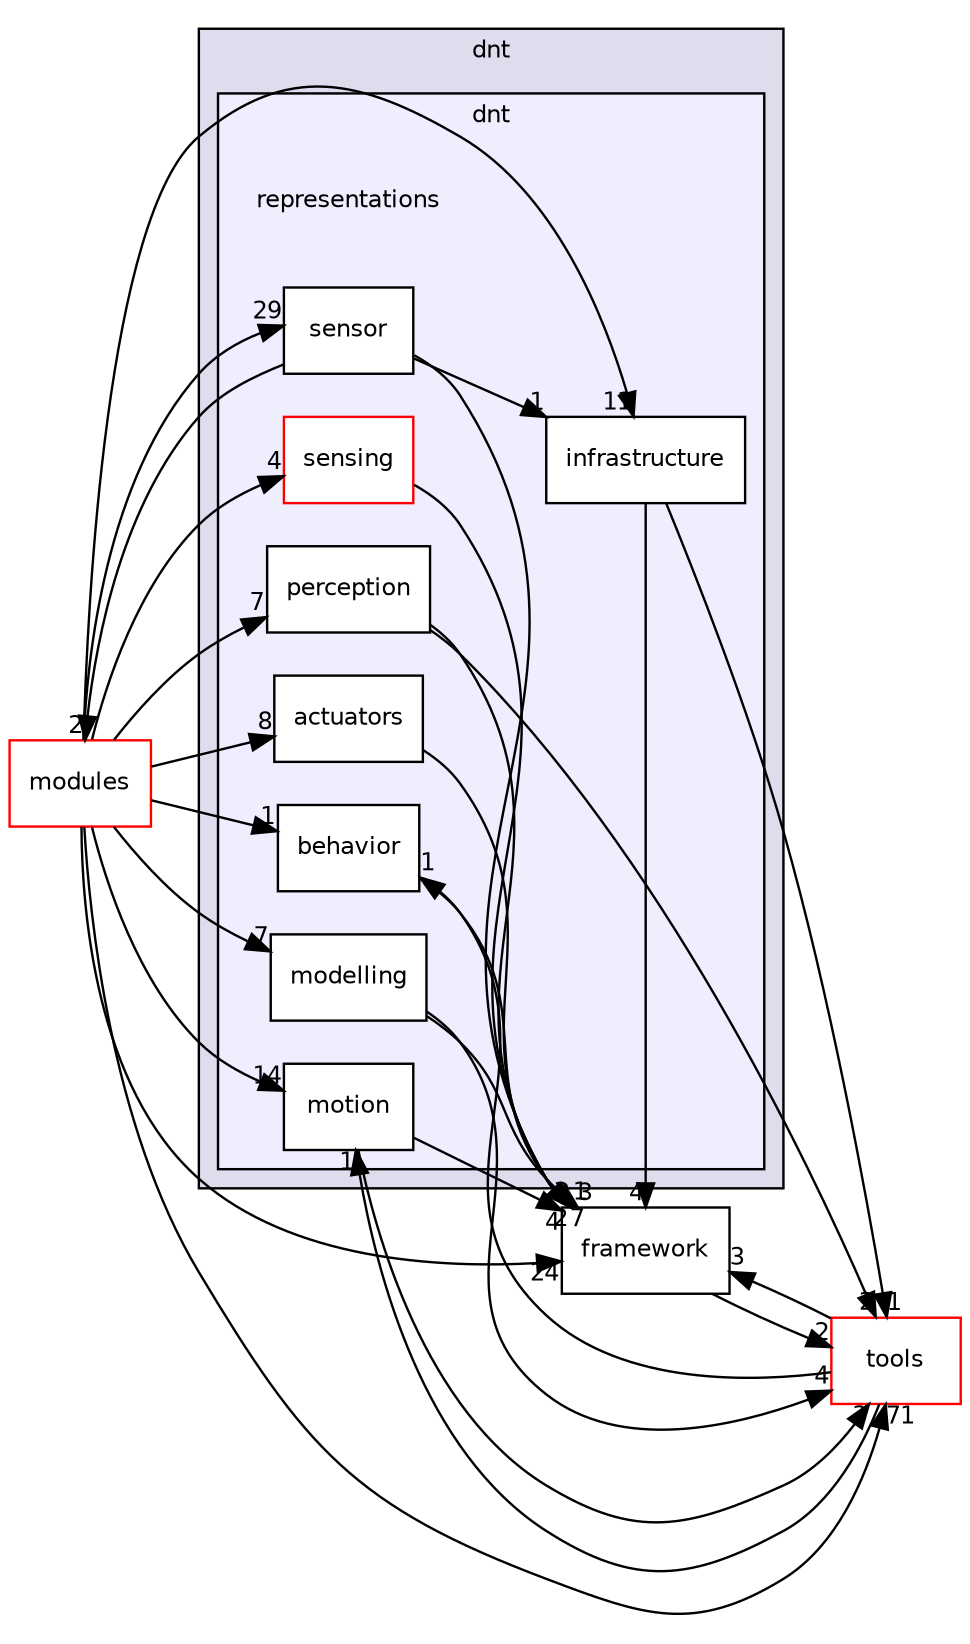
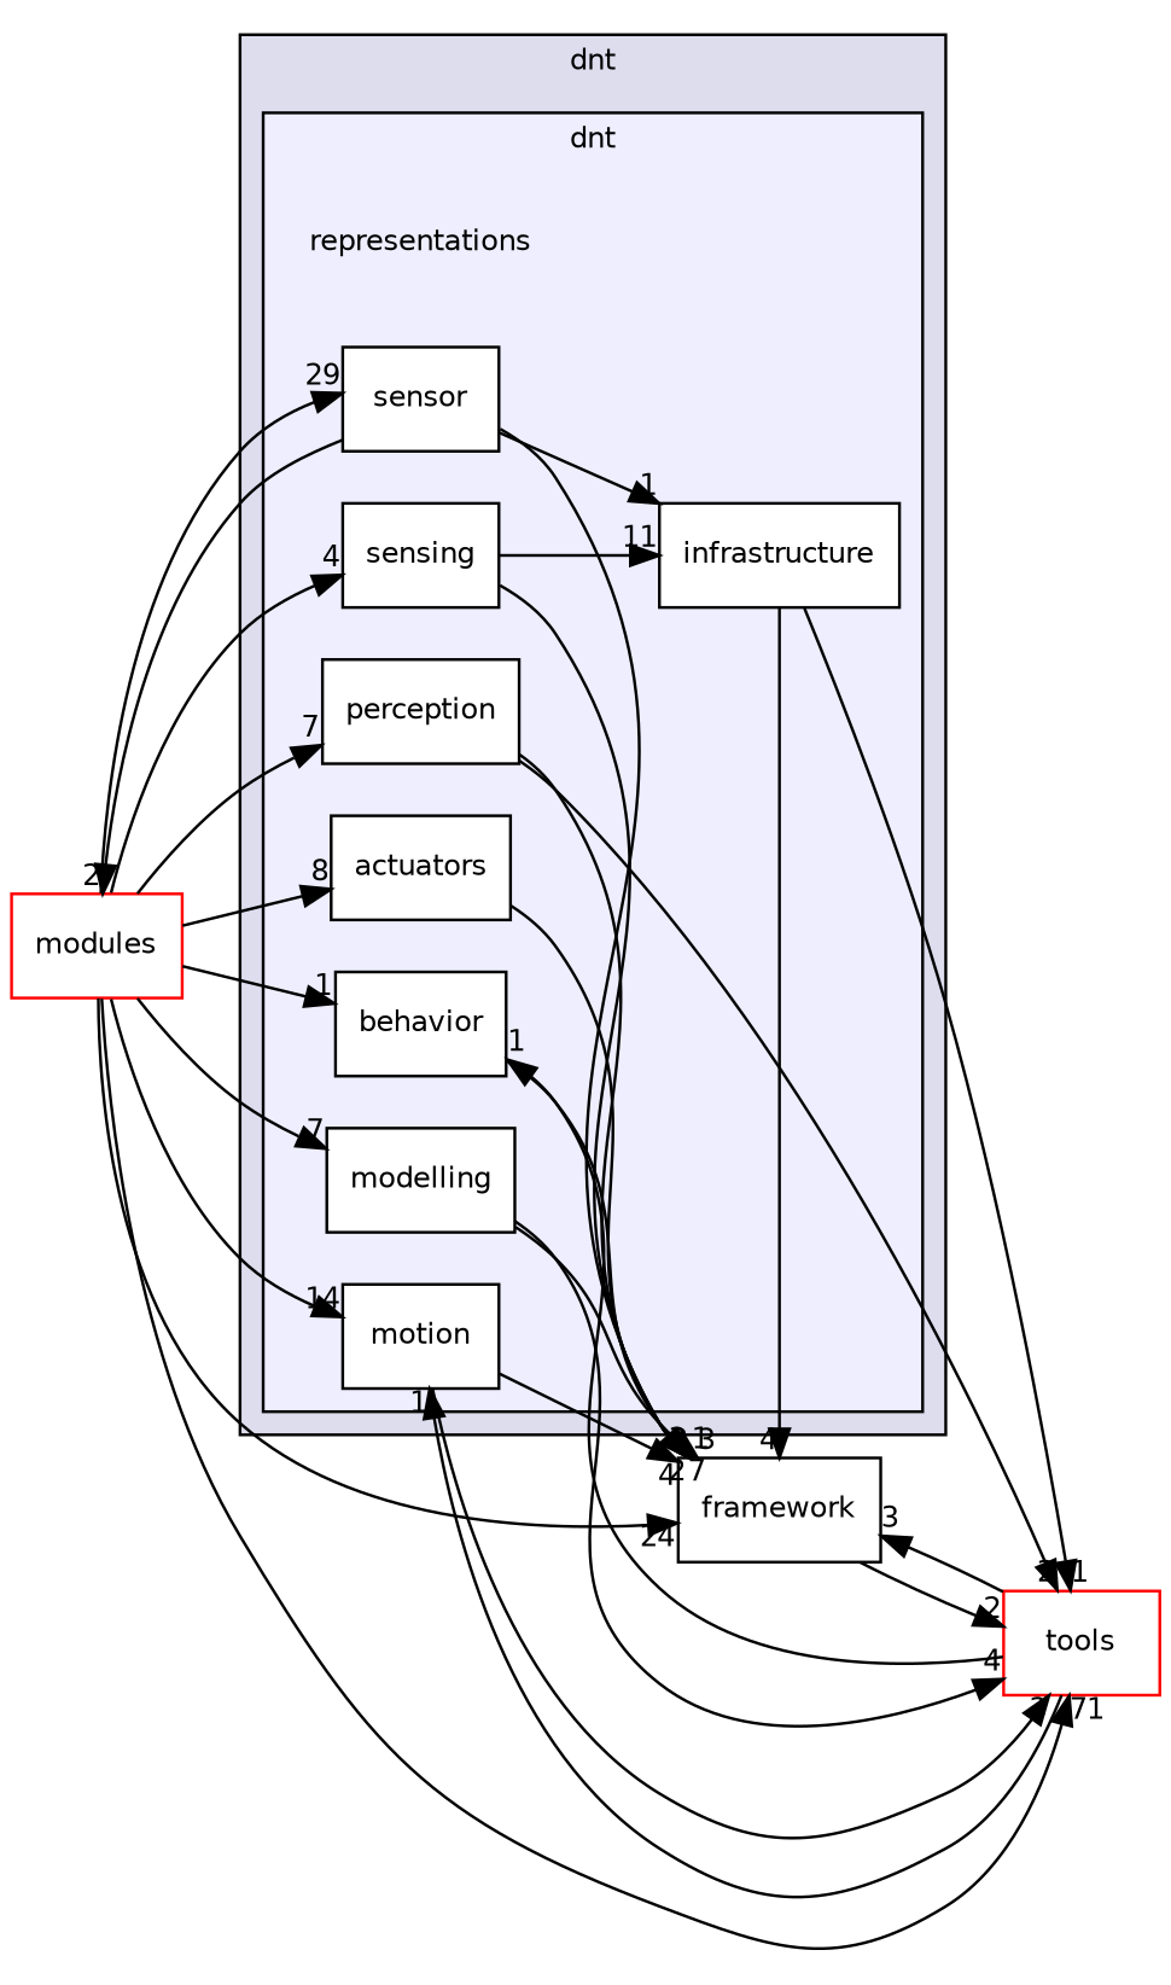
  digraph {
    compound=true
    rankdir=LR
    node [color=black fontname=Helvetica fontsize=10 shape=box fillcolor=white style=filled]
    edge [headlabel=1 labeldistance=1.5 labelfontname=Helvetica labelfontsize=10]
    n1 [color=red label=representations shape=plaintext fillcolor="" style=""]
    n2 [label=actuators]
    n3 [label=behavior]
    n4 [label=infrastructure]
    n5 [label=modelling]
    n6 [label=motion]
    n7 [label=perception]
-   n8 [color=red label=sensing]
+   n8 [label=sensing]
    n9 [label=sensor]
    n10 [label=framework color="" fillcolor="" style=""]
    n11 [color=red label=tools]
    n12 [color=red label=modules]
    subgraph cluster_1 {
      bgcolor="#ddddee"
      fontname=Helvetica
      fontsize=10
      label=dnt
      pencolor=black
      subgraph cluster_2 {
        bgcolor="#eeeeff"
        fontname=Helvetica
        fontsize=10
        label=dnt
        pencolor=black
        n1
        n2
        n3
        n4
        n5
        n6
        n7
        n8
        n9
      }
    }
    n2 -> n10 [headlabel=3]
    n3 -> n10
    n4 -> n10 [headlabel=4]
    n4 -> n11
    n5 -> n10 [headlabel=3]
    n5 -> n11 [headlabel=4]
    n6 -> n10 [headlabel=4]
    n6 -> n11 [headlabel=3]
    n7 -> n10 [headlabel=3]
    n7 -> n11 [headlabel=2]
    n8 -> n10 [headlabel=2]
    n9 -> n4
    n9 -> n10 [headlabel=7]
    n9 -> n12 [headlabel=2]
    n10 -> n11 [headlabel=2]
    n11 -> n3
    n11 -> n6
    n11 -> n10 [headlabel=3]
    n12 -> n2 [headlabel=8]
    n12 -> n3
-   n12 -> n4 [headlabel=11]
+   n8 -> n4 [headlabel=11]
    n12 -> n5 [headlabel=7]
    n12 -> n6 [headlabel=14]
    n12 -> n7 [headlabel=7]
    n12 -> n8 [headlabel=4]
    n12 -> n9 [headlabel=29]
    n12 -> n10 [headlabel=24]
    n12 -> n11 [headlabel=71]
  }
